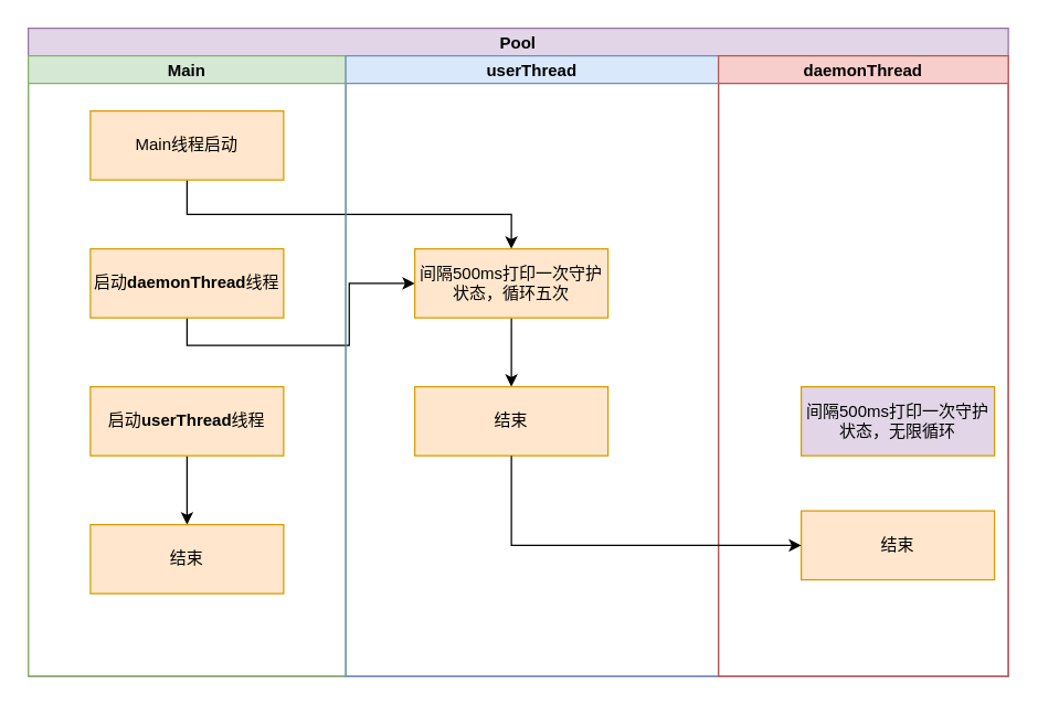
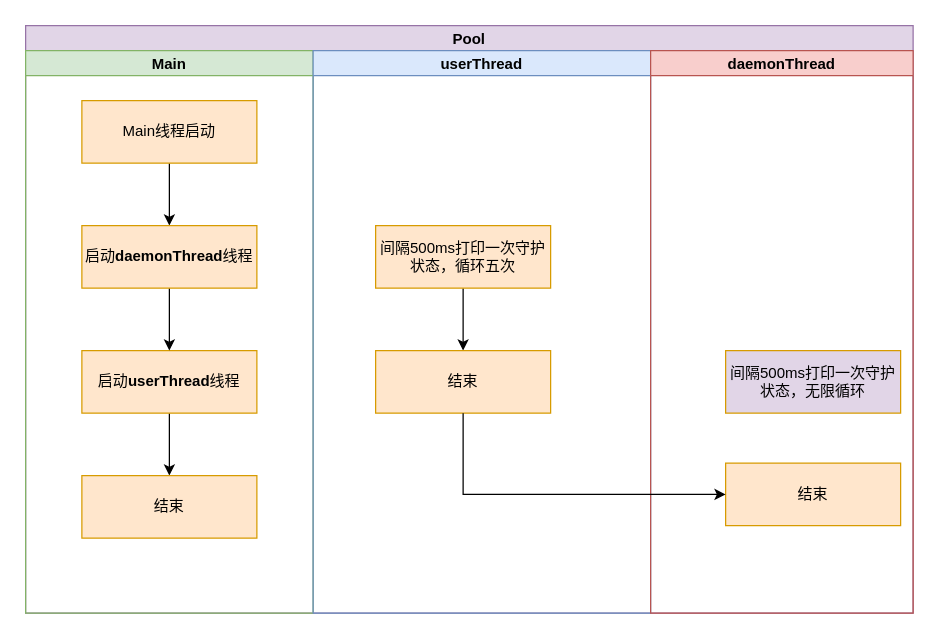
  <mxCell id="0" />
  <mxCell id="1" parent="0" />
  <mxCell id="2" value="Pool" style="swimlane;childLayout=stackLayout;resizeParent=1;resizeParentMax=0;startSize=20;fillColor=#e1d5e7;strokeColor=#9673a6;" vertex="1" parent="1"><mxGeometry x="20" y="20" width="710" height="470" as="geometry" /></mxCell>
  <mxCell id="3" value="Main" style="swimlane;startSize=20;fillColor=#d5e8d4;strokeColor=#82b366;" vertex="1" parent="2"><mxGeometry y="20" width="230" height="450" as="geometry" /></mxCell>
- <mxCell id="4" style="edgeStyle=orthogonalEdgeStyle;rounded=0;orthogonalLoop=1;jettySize=auto;html=1;exitX=0.5;exitY=1;exitDx=0;exitDy=0;" edge="1" parent="3" source="5" target="13"><mxGeometry relative="1" as="geometry" /></mxCell>
+ <mxCell id="4" style="edgeStyle=orthogonalEdgeStyle;rounded=0;orthogonalLoop=1;jettySize=auto;html=1;exitX=0.5;exitY=1;exitDx=0;exitDy=0;entryX=0.5;entryY=0;entryDx=0;entryDy=0;" edge="1" parent="3" source="5" target="9"><mxGeometry relative="1" as="geometry" /></mxCell>
  <mxCell id="5" value="Main线程启动" style="rounded=0;whiteSpace=wrap;html=1;fillColor=#ffe6cc;strokeColor=#d79b00;" vertex="1" parent="3"><mxGeometry x="45" y="40" width="140" height="50" as="geometry" /></mxCell>
  <mxCell id="6" style="edgeStyle=orthogonalEdgeStyle;rounded=0;orthogonalLoop=1;jettySize=auto;html=1;exitX=0.5;exitY=1;exitDx=0;exitDy=0;" edge="1" parent="3" source="7" target="10"><mxGeometry relative="1" as="geometry" /></mxCell>
  <mxCell id="7" value="启动&lt;span style=&quot;font-weight: 700&quot;&gt;userThread&lt;/span&gt;线程" style="rounded=0;whiteSpace=wrap;html=1;fillColor=#ffe6cc;strokeColor=#d79b00;" vertex="1" parent="3"><mxGeometry x="45" y="240" width="140" height="50" as="geometry" /></mxCell>
- <mxCell id="8" style="edgeStyle=orthogonalEdgeStyle;rounded=0;orthogonalLoop=1;jettySize=auto;html=1;exitX=0.5;exitY=1;exitDx=0;exitDy=0;" edge="1" parent="3" source="9" target="13"><mxGeometry relative="1" as="geometry" /></mxCell>
+ <mxCell id="8" style="edgeStyle=orthogonalEdgeStyle;rounded=0;orthogonalLoop=1;jettySize=auto;html=1;exitX=0.5;exitY=1;exitDx=0;exitDy=0;entryX=0.5;entryY=0;entryDx=0;entryDy=0;" edge="1" parent="3" source="9" target="7"><mxGeometry relative="1" as="geometry" /></mxCell>
  <mxCell id="9" value="启动&lt;span style=&quot;font-weight: 700&quot;&gt;daemonThread&lt;/span&gt;线程" style="rounded=0;whiteSpace=wrap;html=1;fillColor=#ffe6cc;strokeColor=#d79b00;" vertex="1" parent="3"><mxGeometry x="45" y="140" width="140" height="50" as="geometry" /></mxCell>
  <mxCell id="10" value="结束" style="rounded=0;whiteSpace=wrap;html=1;fillColor=#ffe6cc;strokeColor=#d79b00;" vertex="1" parent="3"><mxGeometry x="45" y="340" width="140" height="50" as="geometry" /></mxCell>
  <mxCell id="11" value="userThread" style="swimlane;startSize=20;fillColor=#dae8fc;strokeColor=#6c8ebf;swimlaneLine=1;glass=0;" vertex="1" parent="2"><mxGeometry x="230" y="20" width="270" height="450" as="geometry" /></mxCell>
  <mxCell id="12" style="edgeStyle=orthogonalEdgeStyle;rounded=0;orthogonalLoop=1;jettySize=auto;html=1;exitX=0.5;exitY=1;exitDx=0;exitDy=0;entryX=0.5;entryY=0;entryDx=0;entryDy=0;" edge="1" parent="11" source="13" target="14"><mxGeometry relative="1" as="geometry" /></mxCell>
  <mxCell id="13" value="间隔500ms打印一次守护状态，循环五次" style="rounded=0;whiteSpace=wrap;html=1;fillColor=#ffe6cc;strokeColor=#d79b00;" vertex="1" parent="11"><mxGeometry x="50" y="140" width="140" height="50" as="geometry" /></mxCell>
  <mxCell id="14" value="结束" style="rounded=0;whiteSpace=wrap;html=1;fillColor=#ffe6cc;strokeColor=#d79b00;sketch=0;glass=0;shadow=0;" vertex="1" parent="11"><mxGeometry x="50" y="240" width="140" height="50" as="geometry" /></mxCell>
  <mxCell id="15" value="daemonThread" style="swimlane;startSize=20;fillColor=#f8cecc;strokeColor=#b85450;" vertex="1" parent="2"><mxGeometry x="500" y="20" width="210" height="450" as="geometry" /></mxCell>
  <mxCell id="16" value="间隔500ms打印一次守护状态，无限循环" style="rounded=0;whiteSpace=wrap;html=1;fillColor=#e1d5e7;strokeColor=#d79b00;" vertex="1" parent="15"><mxGeometry x="60" y="240" width="140" height="50" as="geometry" /></mxCell>
  <mxCell id="17" value="结束" style="rounded=0;whiteSpace=wrap;html=1;fillColor=#ffe6cc;strokeColor=#d79b00;" vertex="1" parent="15"><mxGeometry x="60" y="330" width="140" height="50" as="geometry" /></mxCell>
  <mxCell id="18" style="edgeStyle=orthogonalEdgeStyle;rounded=0;orthogonalLoop=1;jettySize=auto;html=1;exitX=0.5;exitY=1;exitDx=0;exitDy=0;entryX=0;entryY=0.5;entryDx=0;entryDy=0;" edge="1" parent="2" source="14" target="17"><mxGeometry relative="1" as="geometry" /></mxCell>
